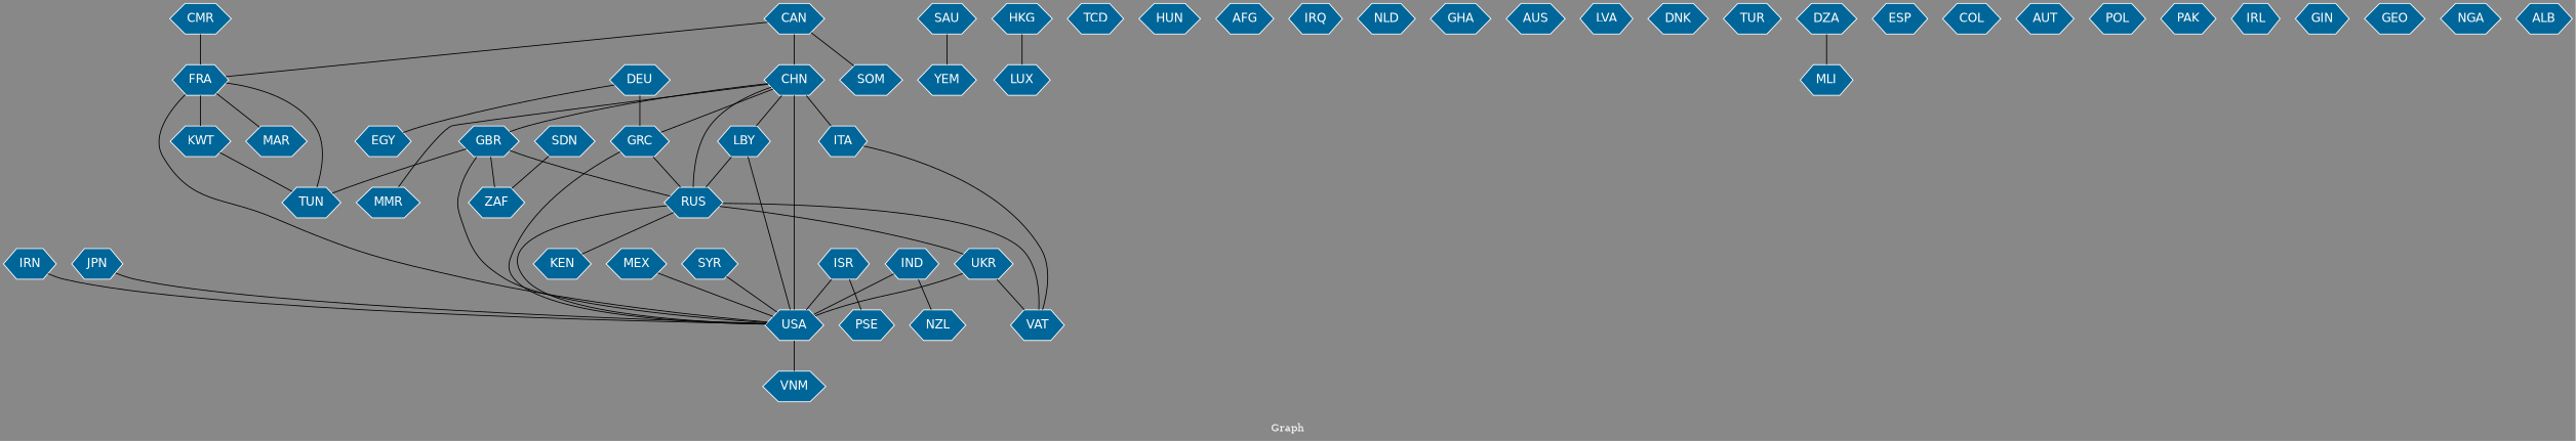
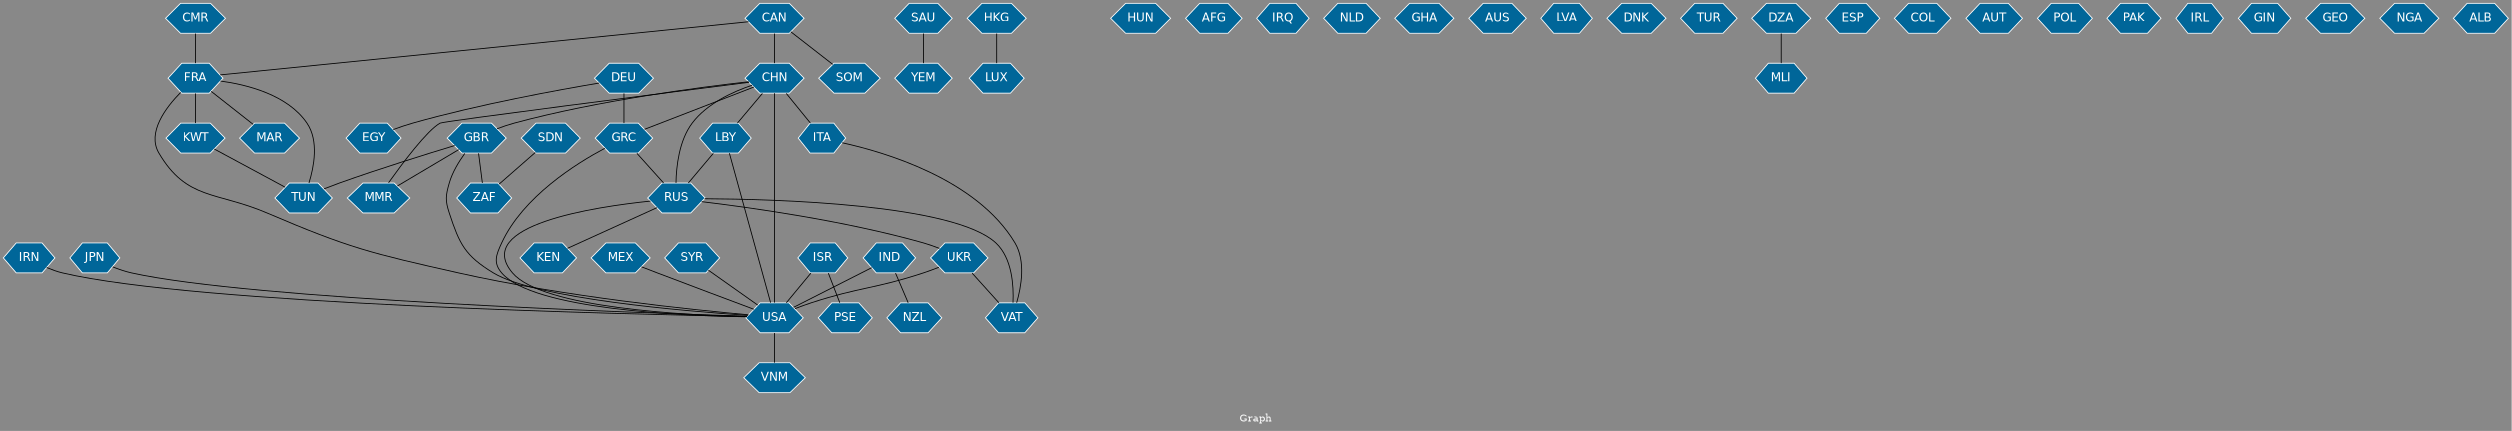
  graph {
    bgcolor="#888888"
    fontcolor=white
    fontsize=12
    label="Graph"
    node [color=white fillcolor="#006699" fontcolor=white fontname=Helvetica shape=hexagon style=filled]
    edge [arrowhead=open color=black fontcolor=white fontname=Courier fontsize=12 weight=1]
    n1 [label=FRA]
    n2 [label=KWT]
    n3 [label=TUN]
    n4 [label=MAR]
    n5 [label=USA]
    n6 [label=VNM]
    n7 [label=SAU]
    n8 [label=YEM]
    n9 [label=GBR]
    n10 [label=RUS]
    n11 [label=ZAF]
    n12 [label=KEN]
    n13 [label=VAT]
    n14 [label=UKR]
    n15 [label=HKG]
    n16 [label=LUX]
    n17 [label=GRC]
    n18 [label=EGY]
    n19 [label=DEU]
-   n20 [label=TCD]
    n21 [label=CHN]
    n22 [label=ITA]
    n23 [label=LBY]
    n24 [label=MMR]
    n25 [label=MEX]
    n26 [label=HUN]
    n27 [label=ISR]
    n28 [label=PSE]
    n29 [label=AFG]
    n30 [label=IRQ]
    n31 [label=NLD]
    n32 [label=GHA]
    n33 [label=AUS]
    n34 [label=SYR]
    n35 [label=CAN]
    n36 [label=SOM]
    n37 [label=IND]
    n38 [label=NZL]
    n39 [label=LVA]
    n40 [label=CMR]
    n41 [label=DNK]
    n42 [label=TUR]
    n43 [label=MLI]
    n44 [label=IRN]
    n45 [label=DZA]
    n46 [label=ESP]
    n47 [label=SDN]
    n48 [label=COL]
    n49 [label=AUT]
    n50 [label=POL]
    n51 [label=PAK]
    n52 [label=JPN]
    n53 [label=IRL]
    n54 [label=GIN]
    n55 [label=GEO]
    n56 [label=NGA]
    n57 [label=ALB]
    n1 -- n2 [weight=4]
    n1 -- n3 [weight=4]
    n1 -- n4
    n1 -- n5 [weight=3]
    n2 -- n3 [weight=4]
    n5 -- n6
    n7 -- n8 [weight=2]
    n9 -- n3 [weight=3]
    n9 -- n5 [weight=4]
-   n9 -- n10 [weight=3]
+   n9 -- n24 [weight=3]
    n9 -- n11
    n10 -- n5 [weight=2]
    n10 -- n12
    n10 -- n13
    n10 -- n14 [weight=3]
    n14 -- n5
    n14 -- n13
    n15 -- n16
    n17 -- n5
    n17 -- n10 [weight=2]
    n19 -- n17 [weight=2]
    n19 -- n18
    n21 -- n5 [weight=20]
    n21 -- n9 [weight=6]
    n21 -- n10 [weight=4]
    n21 -- n17
    n21 -- n22 [weight=2]
    n21 -- n23 [weight=2]
    n21 -- n24
    n22 -- n13
    n23 -- n5 [weight=3]
    n23 -- n10 [weight=2]
    n25 -- n5 [weight=2]
    n27 -- n5
    n27 -- n28 [weight=2]
    n34 -- n5
    n35 -- n1
    n35 -- n21 [weight=2]
    n35 -- n36
    n37 -- n5
    n37 -- n38
    n40 -- n1
    n44 -- n5
    n45 -- n43
    n47 -- n11
    n52 -- n5
  }
